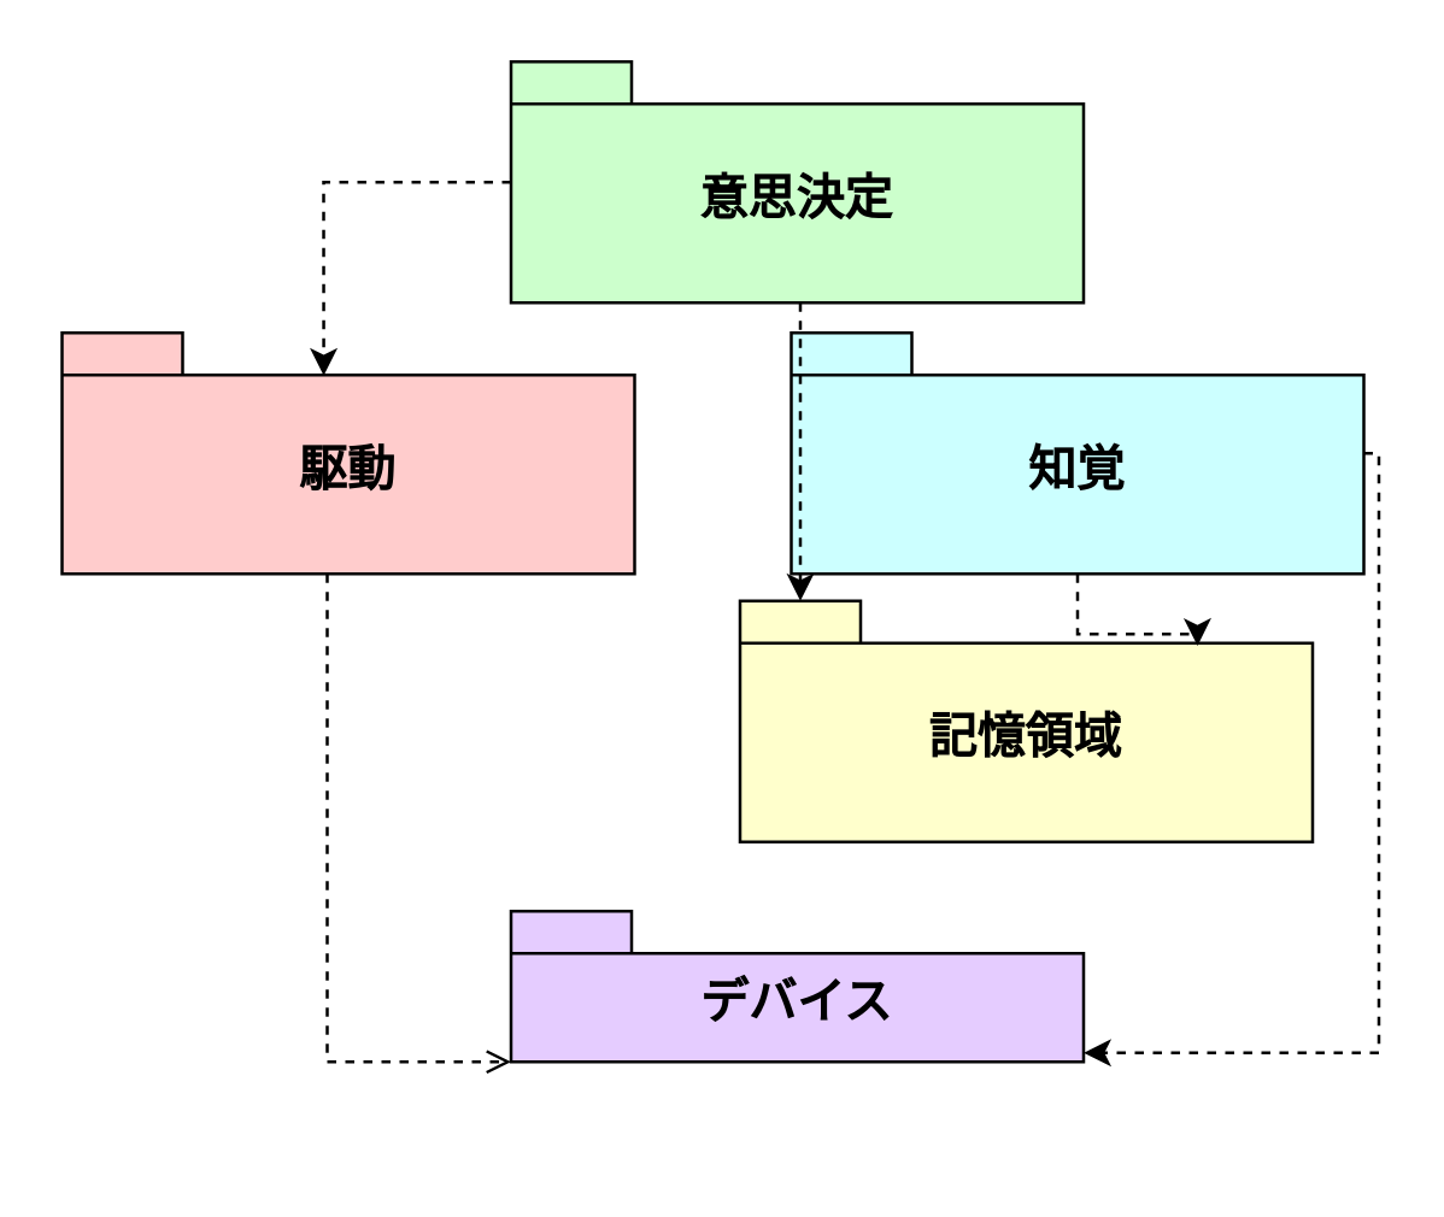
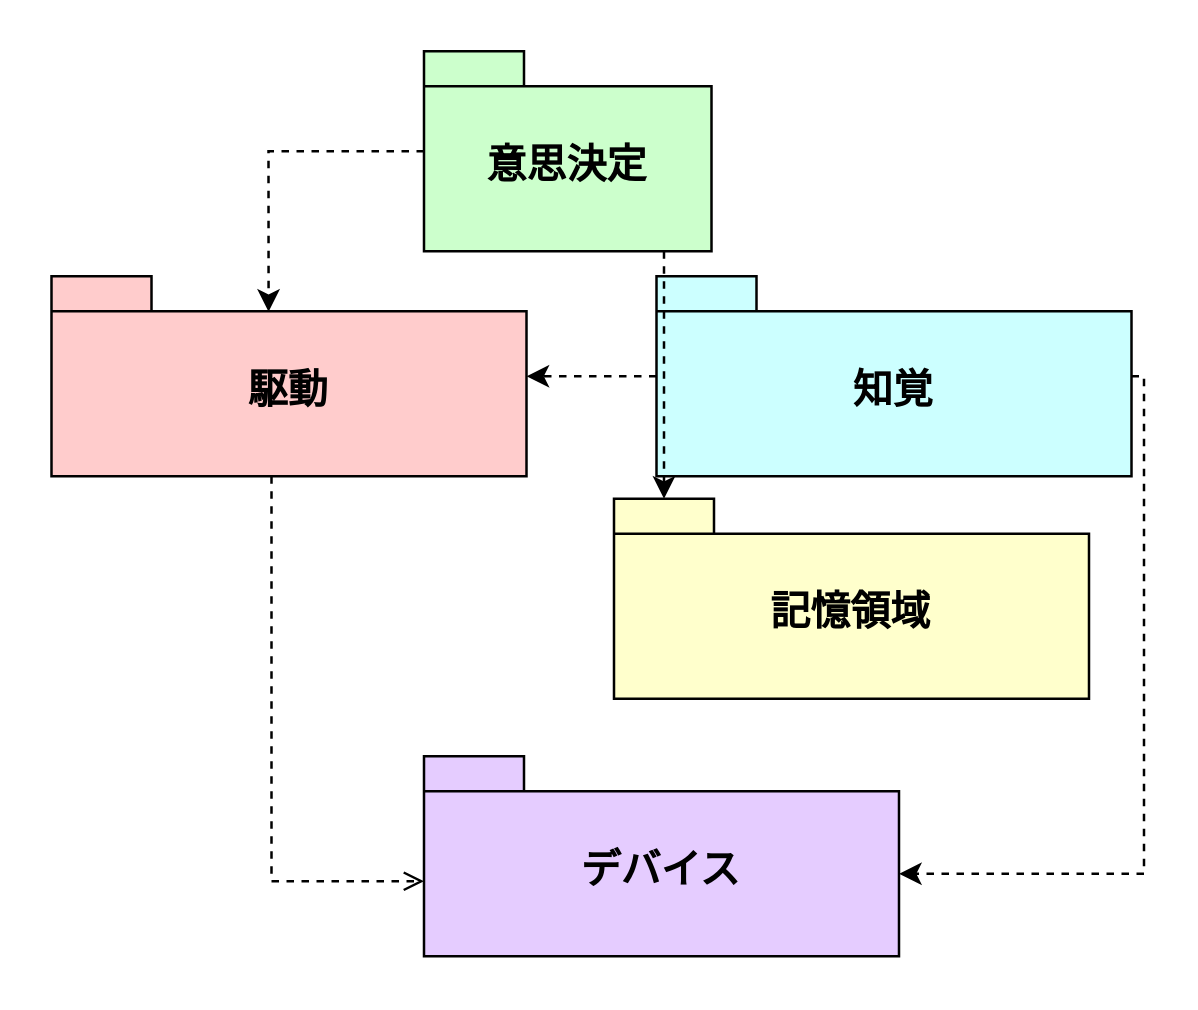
  <mxCell id="0" />
  <mxCell id="1" parent="0" />
- <mxCell id="2" value="意思決定" style="shape=folder;fontStyle=1;spacingTop=10;tabWidth=40;tabHeight=14;tabPosition=left;html=1;whiteSpace=wrap;fillColor=light-dark(#CCFFCC,var(--ge-dark-color, #121212));fontSize=16;" parent="1" vertex="1"><mxGeometry x="169" y="20" width="190" height="80" as="geometry" /></mxCell>
+ <mxCell id="2" value="意思決定" style="shape=folder;fontStyle=1;spacingTop=10;tabWidth=40;tabHeight=14;tabPosition=left;html=1;whiteSpace=wrap;fillColor=light-dark(#CCFFCC,var(--ge-dark-color, #121212));fontSize=16;" parent="1" vertex="1"><mxGeometry x="169" y="20" width="115" height="80" as="geometry" /></mxCell>
  <mxCell id="3" value="記憶領域" style="shape=folder;fontStyle=1;spacingTop=10;tabWidth=40;tabHeight=14;tabPosition=left;html=1;whiteSpace=wrap;fillColor=light-dark(#FFFFCC,var(--ge-dark-color, #121212));fontSize=16;" parent="1" vertex="1"><mxGeometry x="245" y="199" width="190" height="80" as="geometry" /></mxCell>
  <mxCell id="4" value="駆動" style="shape=folder;fontStyle=1;spacingTop=10;tabWidth=40;tabHeight=14;tabPosition=left;html=1;whiteSpace=wrap;fillColor=light-dark(#FFCCCC,var(--ge-dark-color, #121212));fontSize=16;" parent="1" vertex="1"><mxGeometry x="20" width="190" height="80" as="geometry" y="110" /></mxCell>
  <mxCell id="5" value="知覚" style="shape=folder;fontStyle=1;spacingTop=10;tabWidth=40;tabHeight=14;tabPosition=left;html=1;whiteSpace=wrap;fillColor=light-dark(#CCFFFF,var(--ge-dark-color, #121212));fontSize=16;" parent="1" vertex="1"><mxGeometry x="262" y="110" width="190" height="80" as="geometry" /></mxCell>
- <mxCell id="6" value="デバイス" style="shape=folder;fontStyle=1;spacingTop=10;tabWidth=40;tabHeight=14;tabPosition=left;html=1;whiteSpace=wrap;fillColor=light-dark(#E5CCFF,var(--ge-dark-color, #121212));fontSize=16;" parent="1" vertex="1"><mxGeometry x="169" y="302" width="190" height="50" as="geometry" /></mxCell>
+ <mxCell id="6" value="デバイス" style="shape=folder;fontStyle=1;spacingTop=10;tabWidth=40;tabHeight=14;tabPosition=left;html=1;whiteSpace=wrap;fillColor=light-dark(#E5CCFF,var(--ge-dark-color, #121212));fontSize=16;" parent="1" vertex="1"><mxGeometry x="169" y="302" width="190" height="80" as="geometry" /></mxCell>
  <mxCell id="7" style="edgeStyle=orthogonalEdgeStyle;rounded=0;orthogonalLoop=1;jettySize=auto;html=1;fontSize=16;fontStyle=1;dashed=1;endArrow=open;" parent="1" source="4" target="6" edge="1"><mxGeometry relative="1" as="geometry"><Array as="points"><mxPoint x="108" y="352" /></Array></mxGeometry></mxCell>
  <mxCell id="8" style="edgeStyle=orthogonalEdgeStyle;rounded=0;orthogonalLoop=1;jettySize=auto;html=1;entryX=0.457;entryY=0.178;entryDx=0;entryDy=0;entryPerimeter=0;fontSize=16;fontStyle=1;dashed=1;" parent="1" source="2" target="4" edge="1"><mxGeometry relative="1" as="geometry"><Array as="points"><mxPoint x="107" y="60" /></Array></mxGeometry></mxCell>
  <mxCell id="9" style="edgeStyle=orthogonalEdgeStyle;rounded=0;orthogonalLoop=1;jettySize=auto;html=1;entryX=0;entryY=0;entryDx=20;entryDy=0;entryPerimeter=0;fontSize=16;fontStyle=1;dashed=1;" parent="1" source="2" target="3" edge="1"><mxGeometry relative="1" as="geometry"><Array as="points"><mxPoint x="265" y="139" /><mxPoint x="265" y="139" /></Array></mxGeometry></mxCell>
- <mxCell id="10" style="edgeStyle=orthogonalEdgeStyle;rounded=0;orthogonalLoop=1;jettySize=auto;html=1;entryX=0.799;entryY=0.186;entryDx=0;entryDy=0;entryPerimeter=0;fontSize=16;fontStyle=1;dashed=1;" parent="1" source="5" target="3" edge="1"><mxGeometry relative="1" as="geometry" /></mxCell>
+ <mxCell id="10" style="edgeStyle=orthogonalEdgeStyle;rounded=0;orthogonalLoop=1;jettySize=auto;html=1;fontSize=16;fontStyle=1;dashed=1;" parent="1" source="5" target="4" edge="1"><mxGeometry relative="1" as="geometry" /></mxCell>
  <mxCell id="11" style="edgeStyle=orthogonalEdgeStyle;rounded=0;orthogonalLoop=1;jettySize=auto;html=1;entryX=0;entryY=0;entryDx=190;entryDy=47;entryPerimeter=0;dashed=1;" parent="1" source="5" target="6" edge="1"><mxGeometry relative="1" as="geometry"><Array as="points"><mxPoint x="457" y="349" /></Array></mxGeometry></mxCell>
